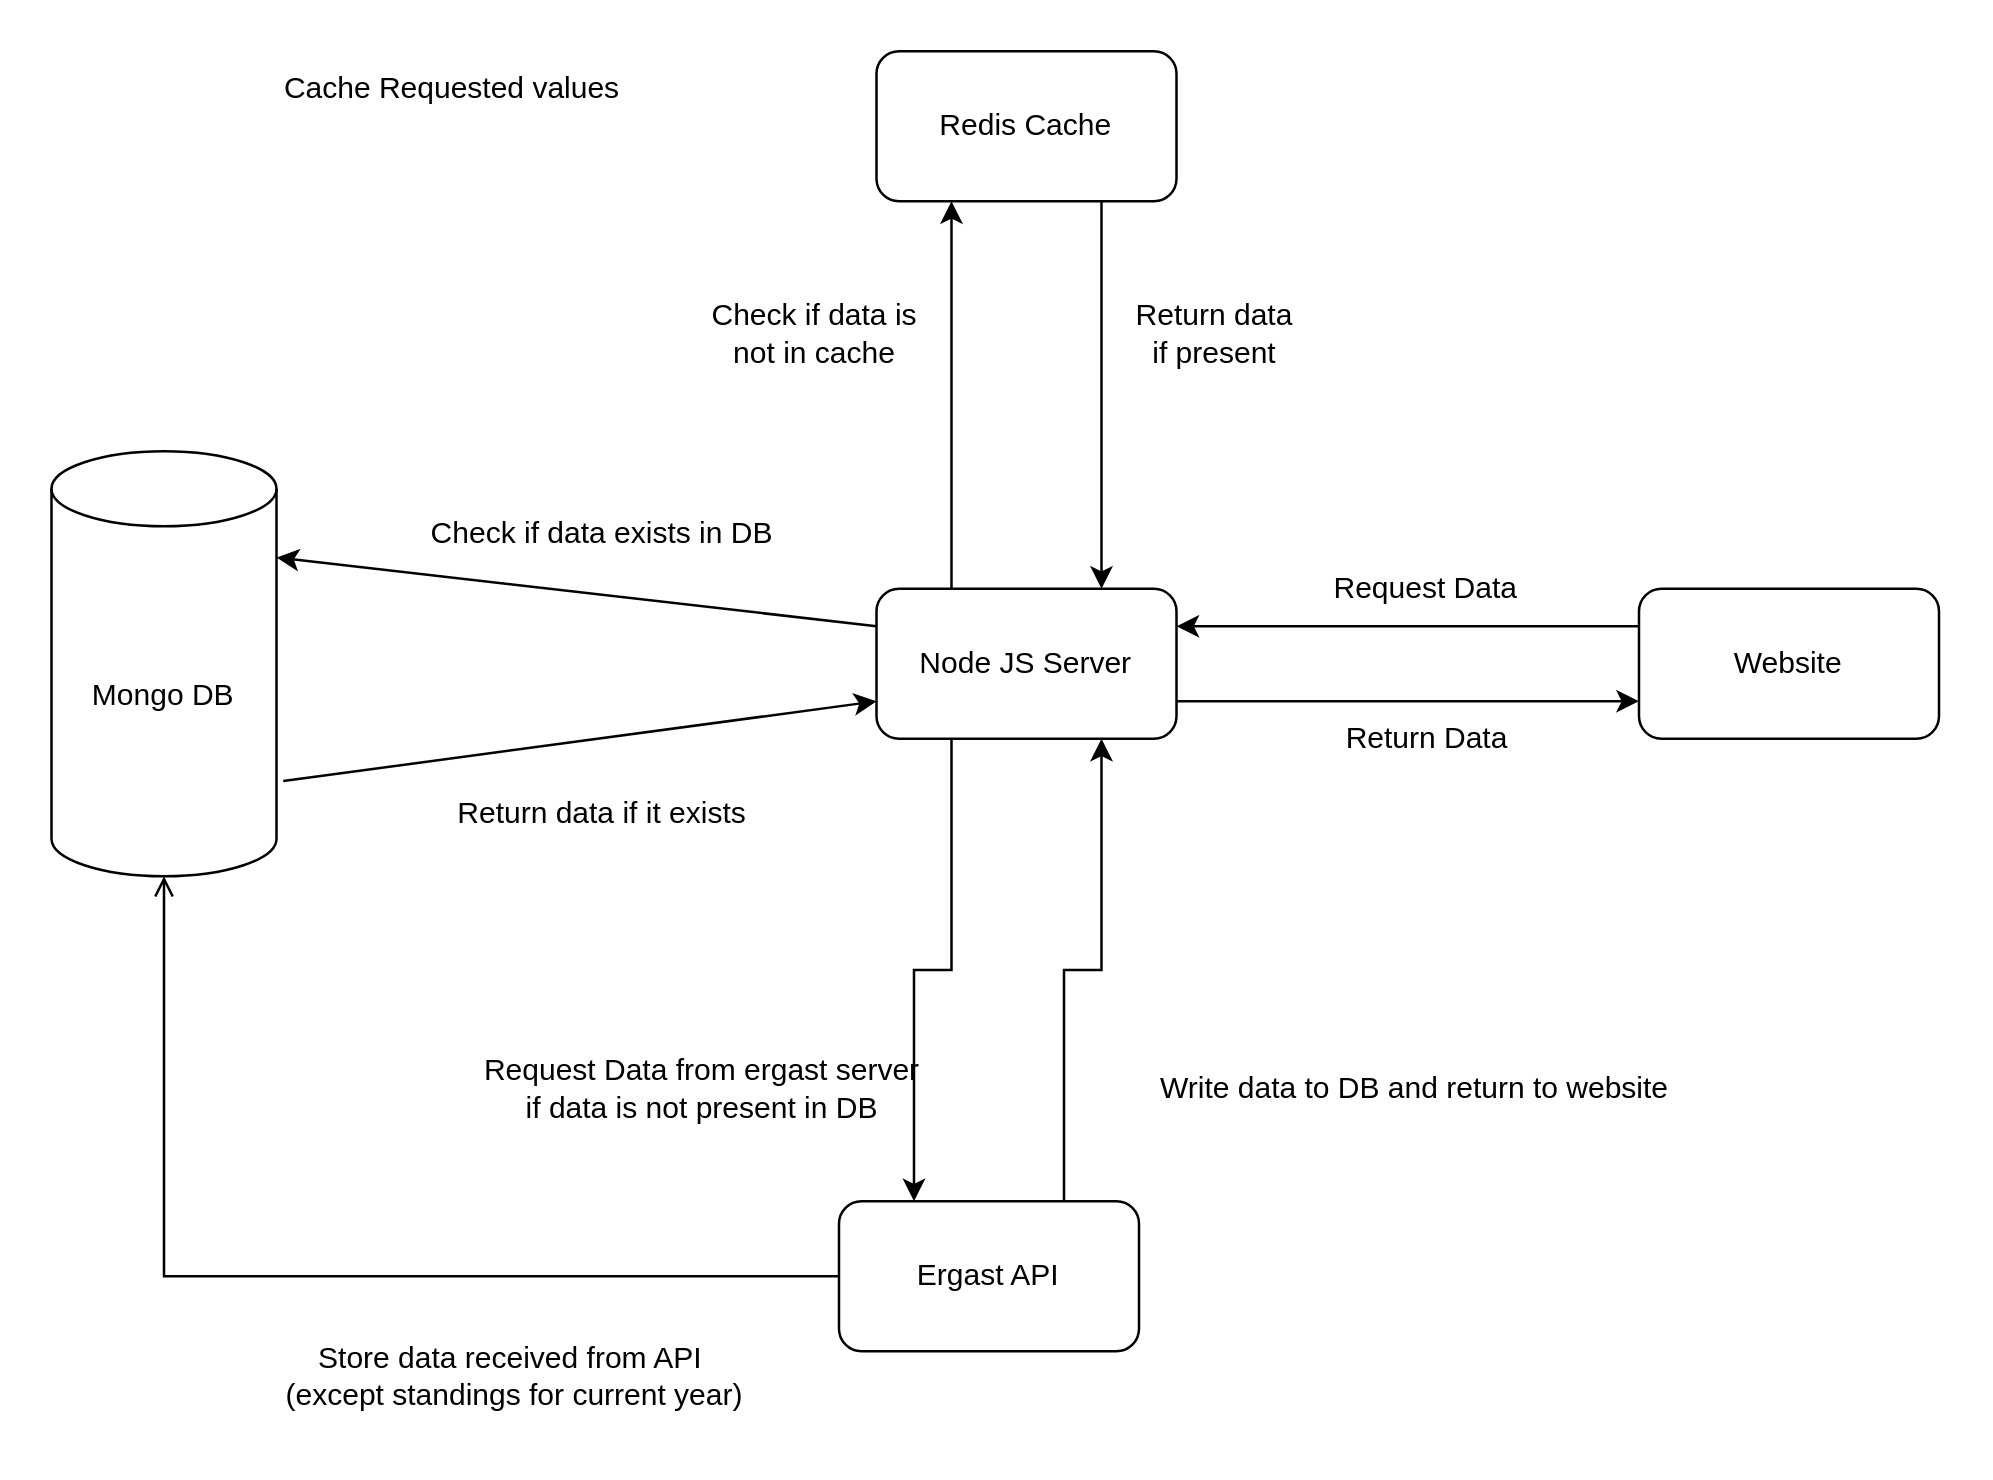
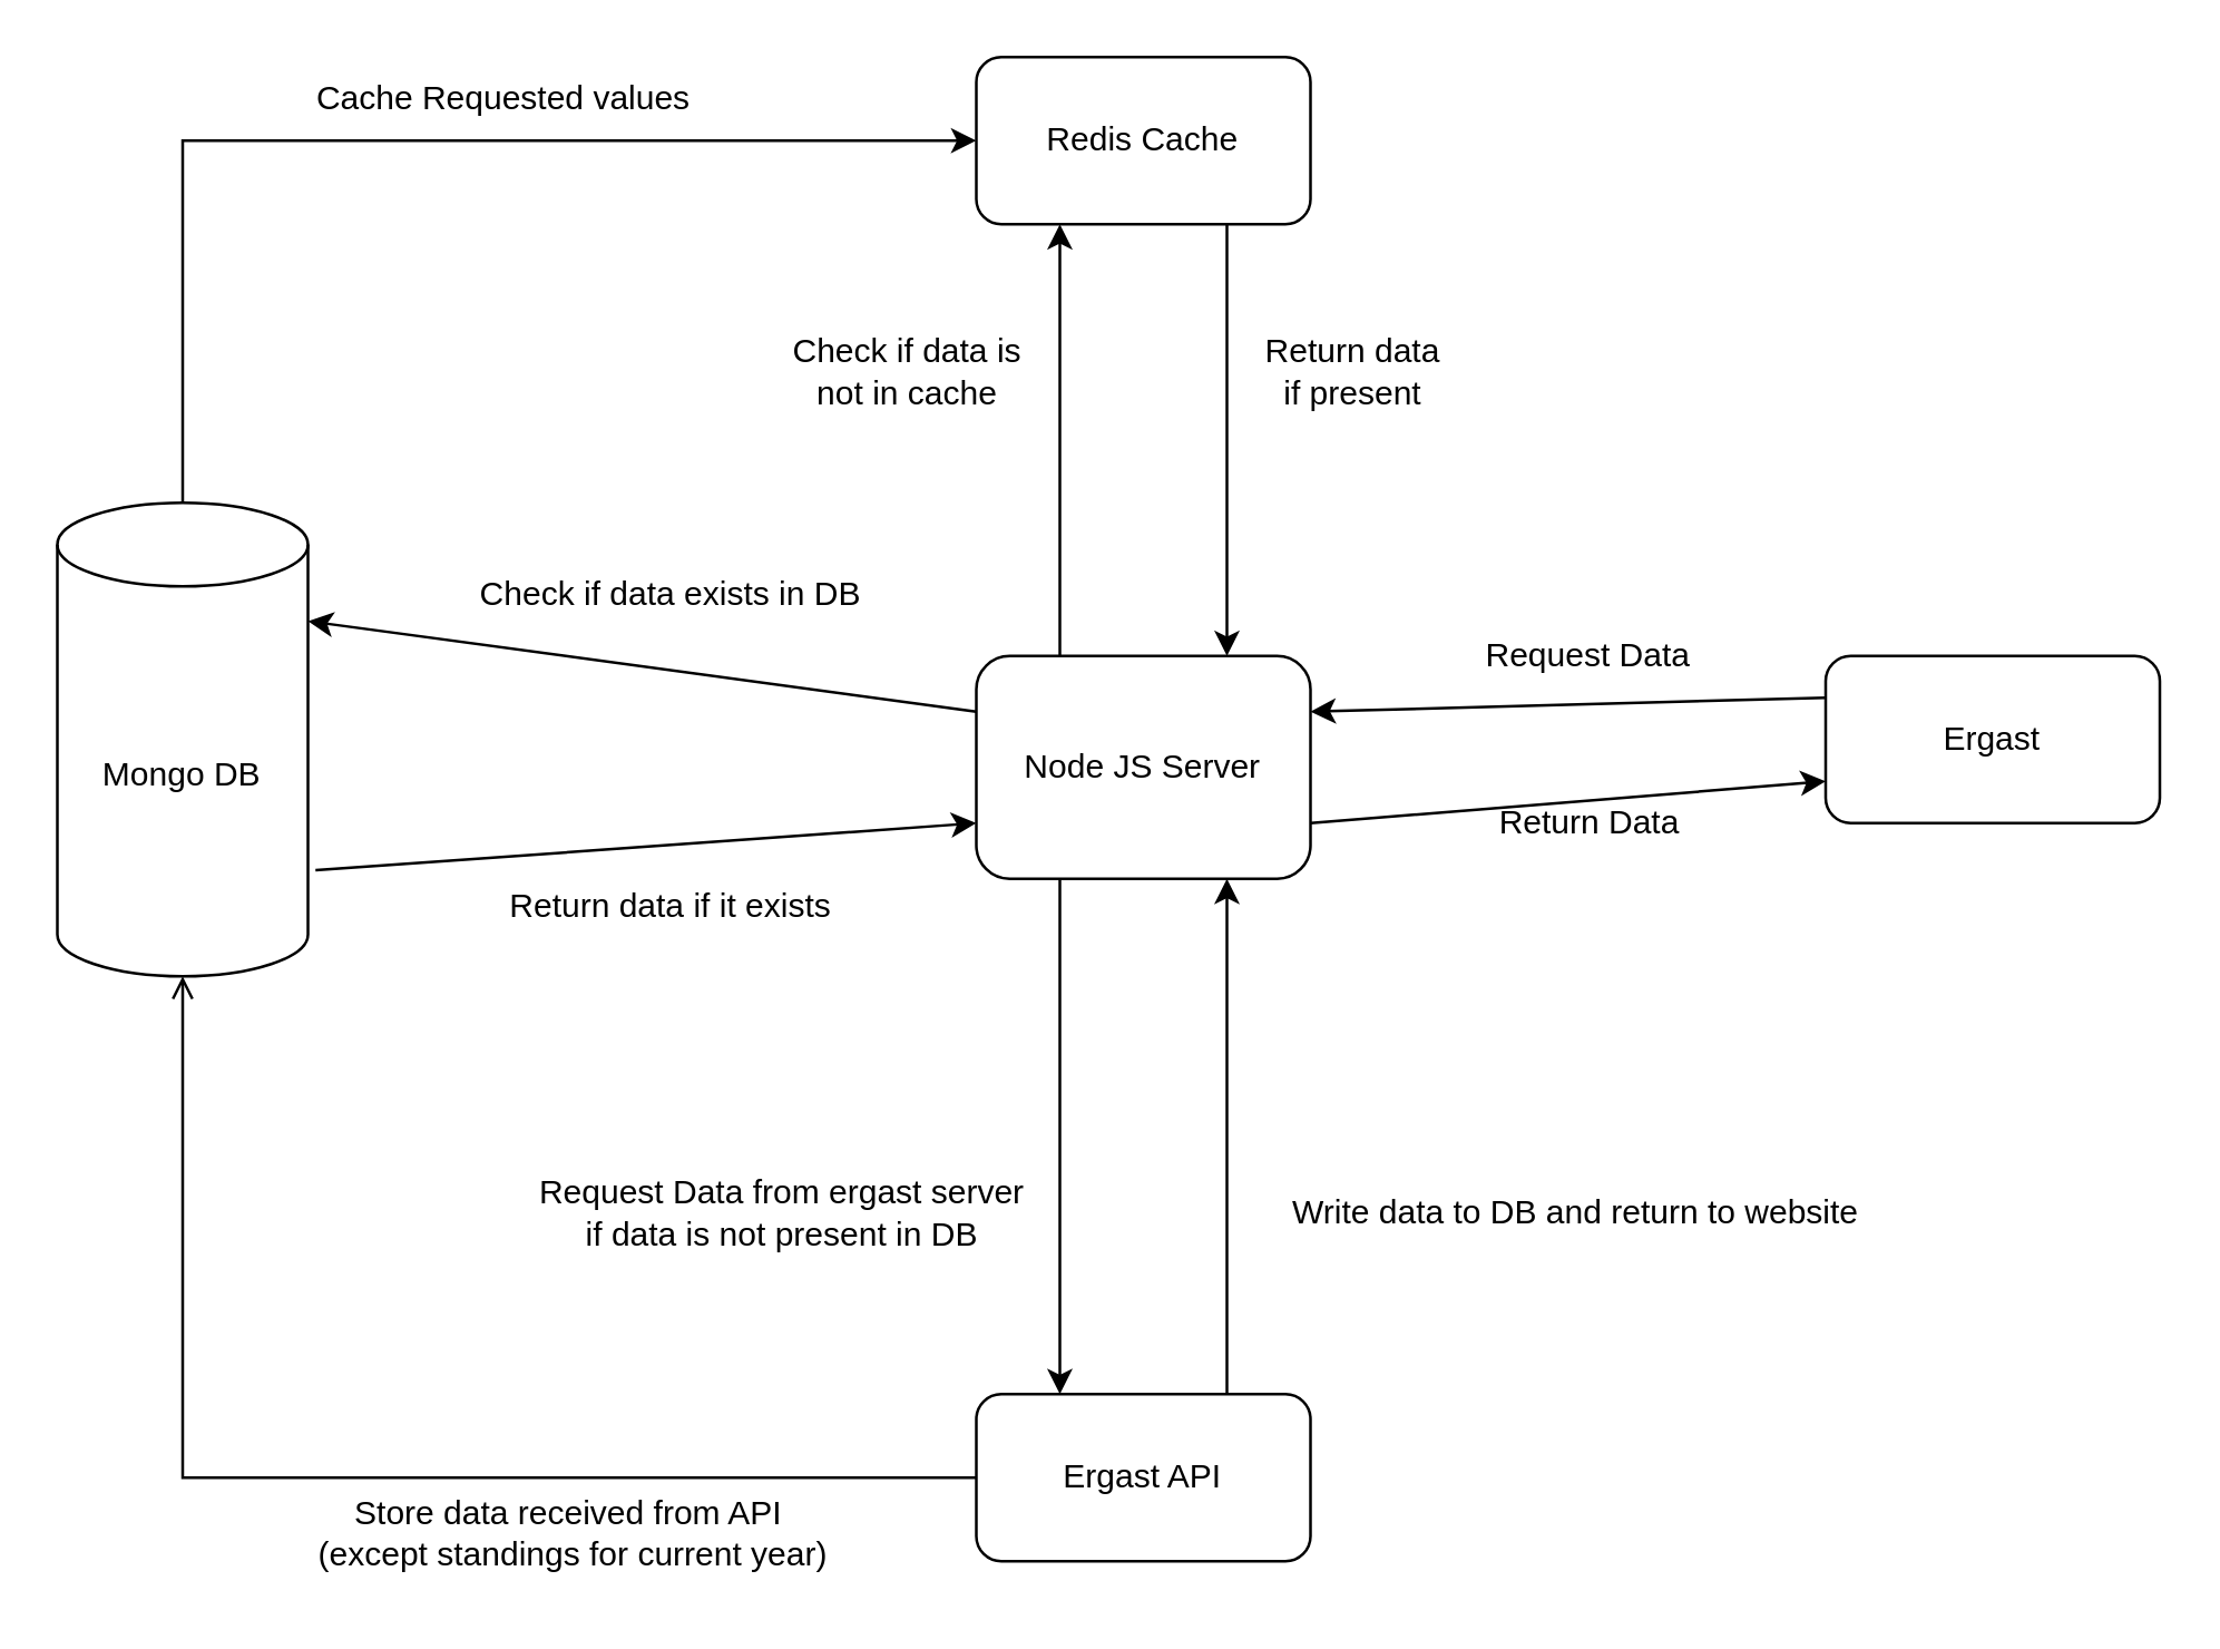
  <mxCell id="0" />
  <mxCell id="1" parent="0" />
- <mxCell id="2" value="Website" style="rounded=1;whiteSpace=wrap;html=1;" parent="1" vertex="1"><mxGeometry x="655" y="235" width="120" height="60" as="geometry" /></mxCell>
+ <mxCell id="2" value="Ergast" style="rounded=1;whiteSpace=wrap;html=1;" parent="1" vertex="1"><mxGeometry x="655" y="235" width="120" height="60" as="geometry" /></mxCell>
  <mxCell id="3" style="edgeStyle=orthogonalEdgeStyle;rounded=0;orthogonalLoop=1;jettySize=auto;html=1;exitX=0.25;exitY=1;exitDx=0;exitDy=0;entryX=0.25;entryY=0;entryDx=0;entryDy=0;" parent="1" source="5" target="17" edge="1"><mxGeometry relative="1" as="geometry" /></mxCell>
  <mxCell id="4" style="edgeStyle=orthogonalEdgeStyle;rounded=0;orthogonalLoop=1;jettySize=auto;html=1;exitX=0.25;exitY=0;exitDx=0;exitDy=0;entryX=0.25;entryY=1;entryDx=0;entryDy=0;" edge="1" parent="1" source="5" target="21"><mxGeometry relative="1" as="geometry" /></mxCell>
- <mxCell id="5" value="Node JS Server" style="rounded=1;whiteSpace=wrap;html=1;" parent="1" vertex="1"><mxGeometry x="350" y="235" width="120" height="60" as="geometry" /></mxCell>
+ <mxCell id="5" value="Node JS Server" style="rounded=1;whiteSpace=wrap;html=1;" parent="1" vertex="1"><mxGeometry x="350" y="235" width="120" height="80" as="geometry" /></mxCell>
+ <mxCell id="6" style="edgeStyle=orthogonalEdgeStyle;rounded=0;orthogonalLoop=1;jettySize=auto;html=1;exitX=0.5;exitY=0;exitDx=0;exitDy=0;exitPerimeter=0;entryX=0;entryY=0.5;entryDx=0;entryDy=0;" edge="1" parent="1" source="7" target="21"><mxGeometry relative="1" as="geometry" /></mxCell>
  <mxCell id="7" value="Mongo DB" style="shape=cylinder3;whiteSpace=wrap;html=1;boundedLbl=1;backgroundOutline=1;size=15;" parent="1" vertex="1"><mxGeometry x="20" y="180" width="90" height="170" as="geometry" /></mxCell>
  <mxCell id="8" value="" style="endArrow=classic;html=1;rounded=0;exitX=0;exitY=0.25;exitDx=0;exitDy=0;entryX=1;entryY=0.25;entryDx=0;entryDy=0;" parent="1" source="2" target="5" edge="1"><mxGeometry width="50" height="50" relative="1" as="geometry"><mxPoint x="460" y="270" as="sourcePoint" /><mxPoint x="380" y="100" as="targetPoint" /></mxGeometry></mxCell>
  <mxCell id="9" value="Request Data" style="text;html=1;align=center;verticalAlign=middle;whiteSpace=wrap;rounded=0;" parent="1" vertex="1"><mxGeometry x="520" y="220" width="100" height="30" as="geometry" /></mxCell>
  <mxCell id="10" value="" style="endArrow=classic;html=1;rounded=0;exitX=1;exitY=0.75;exitDx=0;exitDy=0;entryX=0;entryY=0.75;entryDx=0;entryDy=0;" parent="1" source="5" target="2" edge="1"><mxGeometry width="50" height="50" relative="1" as="geometry"><mxPoint x="720" y="260" as="sourcePoint" /><mxPoint x="480" y="260" as="targetPoint" /></mxGeometry></mxCell>
  <mxCell id="11" value="" style="endArrow=classic;html=1;rounded=0;exitX=0;exitY=0.25;exitDx=0;exitDy=0;entryX=1;entryY=0;entryDx=0;entryDy=42.5;entryPerimeter=0;" parent="1" source="5" target="7" edge="1"><mxGeometry width="50" height="50" relative="1" as="geometry"><mxPoint x="390" y="250" as="sourcePoint" /><mxPoint x="150" y="250" as="targetPoint" /></mxGeometry></mxCell>
  <mxCell id="12" value="Return Data" style="text;html=1;align=center;verticalAlign=middle;resizable=0;points=[];autosize=1;strokeColor=none;fillColor=none;" parent="1" vertex="1"><mxGeometry x="525" y="280" width="90" height="30" as="geometry" /></mxCell>
  <mxCell id="13" value="Check if data exists in DB" style="text;html=1;align=center;verticalAlign=middle;resizable=0;points=[];autosize=1;strokeColor=none;fillColor=none;" parent="1" vertex="1"><mxGeometry x="160" y="198" width="160" height="30" as="geometry" /></mxCell>
  <mxCell id="14" value="" style="endArrow=classic;html=1;rounded=0;exitX=1.03;exitY=0.776;exitDx=0;exitDy=0;entryX=0;entryY=0.75;entryDx=0;entryDy=0;exitPerimeter=0;" parent="1" source="7" target="5" edge="1"><mxGeometry width="50" height="50" relative="1" as="geometry"><mxPoint x="360" y="260" as="sourcePoint" /><mxPoint x="120" y="233" as="targetPoint" /></mxGeometry></mxCell>
  <mxCell id="15" value="Return data if it exists" style="text;html=1;align=center;verticalAlign=middle;resizable=0;points=[];autosize=1;strokeColor=none;fillColor=none;" parent="1" vertex="1"><mxGeometry x="170" y="310" width="140" height="30" as="geometry" /></mxCell>
  <mxCell id="16" style="edgeStyle=orthogonalEdgeStyle;rounded=0;orthogonalLoop=1;jettySize=auto;html=1;exitX=0.75;exitY=0;exitDx=0;exitDy=0;entryX=0.75;entryY=1;entryDx=0;entryDy=0;" parent="1" source="17" target="5" edge="1"><mxGeometry relative="1" as="geometry" /></mxCell>
- <mxCell id="17" value="Ergast API" style="rounded=1;whiteSpace=wrap;html=1;" parent="1" vertex="1"><mxGeometry x="335" y="480" width="120" height="60" as="geometry" /></mxCell>
+ <mxCell id="17" value="Ergast API" style="rounded=1;whiteSpace=wrap;html=1;" parent="1" vertex="1"><mxGeometry x="350" y="500" width="120" height="60" as="geometry" /></mxCell>
  <mxCell id="18" value="Request Data from ergast server &lt;br&gt;if data is not present in DB" style="text;html=1;align=center;verticalAlign=middle;resizable=0;points=[];autosize=1;strokeColor=none;fillColor=none;" parent="1" vertex="1"><mxGeometry x="180" y="415" width="200" height="40" as="geometry" /></mxCell>
  <mxCell id="19" value="Write data to DB and return to website" style="text;html=1;align=center;verticalAlign=middle;resizable=0;points=[];autosize=1;strokeColor=none;fillColor=none;" parent="1" vertex="1"><mxGeometry x="450" y="420" width="230" height="30" as="geometry" /></mxCell>
  <mxCell id="20" style="edgeStyle=orthogonalEdgeStyle;rounded=0;orthogonalLoop=1;jettySize=auto;html=1;exitX=0.75;exitY=1;exitDx=0;exitDy=0;entryX=0.75;entryY=0;entryDx=0;entryDy=0;" edge="1" parent="1" source="21" target="5"><mxGeometry relative="1" as="geometry" /></mxCell>
  <mxCell id="21" value="Redis Cache" style="rounded=1;whiteSpace=wrap;html=1;" vertex="1" parent="1"><mxGeometry x="350" y="20" width="120" height="60" as="geometry" /></mxCell>
  <mxCell id="22" value="Check if data is &lt;br&gt;not in cache" style="text;html=1;align=center;verticalAlign=middle;resizable=0;points=[];autosize=1;strokeColor=none;fillColor=none;" vertex="1" parent="1"><mxGeometry x="270" y="113" width="110" height="40" as="geometry" /></mxCell>
  <mxCell id="23" value="Return data &lt;br&gt;if present" style="text;html=1;align=center;verticalAlign=middle;resizable=0;points=[];autosize=1;strokeColor=none;fillColor=none;" vertex="1" parent="1"><mxGeometry x="440" y="113" width="90" height="40" as="geometry" /></mxCell>
  <mxCell id="24" value="Cache Requested values" style="text;html=1;align=center;verticalAlign=middle;resizable=0;points=[];autosize=1;strokeColor=none;fillColor=none;" vertex="1" parent="1"><mxGeometry x="100" y="20" width="160" height="30" as="geometry" /></mxCell>
  <mxCell id="25" style="edgeStyle=orthogonalEdgeStyle;rounded=0;orthogonalLoop=1;jettySize=auto;html=1;exitX=0;exitY=0.5;exitDx=0;exitDy=0;entryX=0.5;entryY=1;entryDx=0;entryDy=0;entryPerimeter=0;endArrow=open;" edge="1" parent="1" source="17" target="7"><mxGeometry relative="1" as="geometry" /></mxCell>
  <mxCell id="26" value="Store data received from API&amp;nbsp;&lt;br&gt;(except standings for current year)" style="text;html=1;align=center;verticalAlign=middle;resizable=0;points=[];autosize=1;strokeColor=none;fillColor=none;" vertex="1" parent="1"><mxGeometry x="100" y="530" width="210" height="40" as="geometry" /></mxCell>
